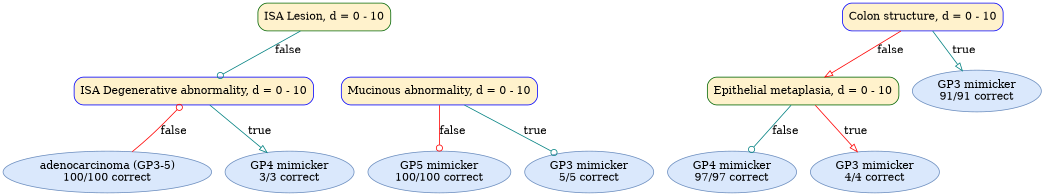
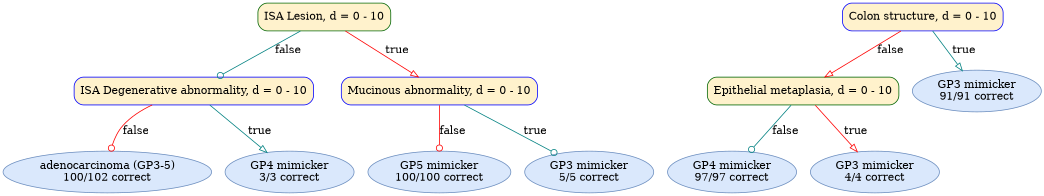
  digraph {
    fontname="Times-Roman"
    node [color="#6C8EBF" fillcolor="#DAE8FC" fontname="Times-Roman" shape=ellipse style="rounded,filled"]
    edge [arrowhead=odot color=teal]
    n1 [color=darkgreen fillcolor="#FFF2CC" label="ISA Lesion, d = 0 - 10" shape=box]
    n2 [color=blue fillcolor="#FFF2CC" label="ISA Degenerative abnormality, d = 0 - 10" shape=box]
    n3 [color=blue fillcolor="#FFF2CC" label="Mucinous abnormality, d = 0 - 10" shape=box]
    n4 [color=blue fillcolor="#FFF2CC" label="Colon structure, d = 0 - 10" shape=box]
    n5 [color=darkgreen fillcolor="#FFF2CC" label="Epithelial metaplasia, d = 0 - 10" shape=box]
    n6 [label=<GP3 mimicker<br/>91/91 correct>]
-   n7 [label=<adenocarcinoma (GP3-5)<br/>100/100 correct>]
+   n7 [label=<adenocarcinoma (GP3-5)<br/>100/102 correct>]
    n8 [label=<GP4 mimicker<br/>3/3 correct>]
    n9 [label=<GP5 mimicker<br/>100/100 correct>]
    n10 [label=<GP3 mimicker<br/>5/5 correct>]
    n11 [label=<GP4 mimicker<br/>97/97 correct>]
    n12 [label=<GP3 mimicker<br/>4/4 correct>]
    n1 -> n2 [label=false]
-   n7 -> n2 [color=red label=false]
+   n1 -> n3 [arrowhead=onormal color=red label=true]
+   n2 -> n7 [color=red label=false]
    n2 -> n8 [arrowhead=onormal label=true]
    n3 -> n9 [color=red label=false]
    n3 -> n10 [label=true]
    n4 -> n5 [arrowhead=onormal color=red label=false]
    n4 -> n6 [arrowhead=onormal label=true]
    n5 -> n11 [label=false]
    n5 -> n12 [arrowhead=onormal color=red label=true]
  }
